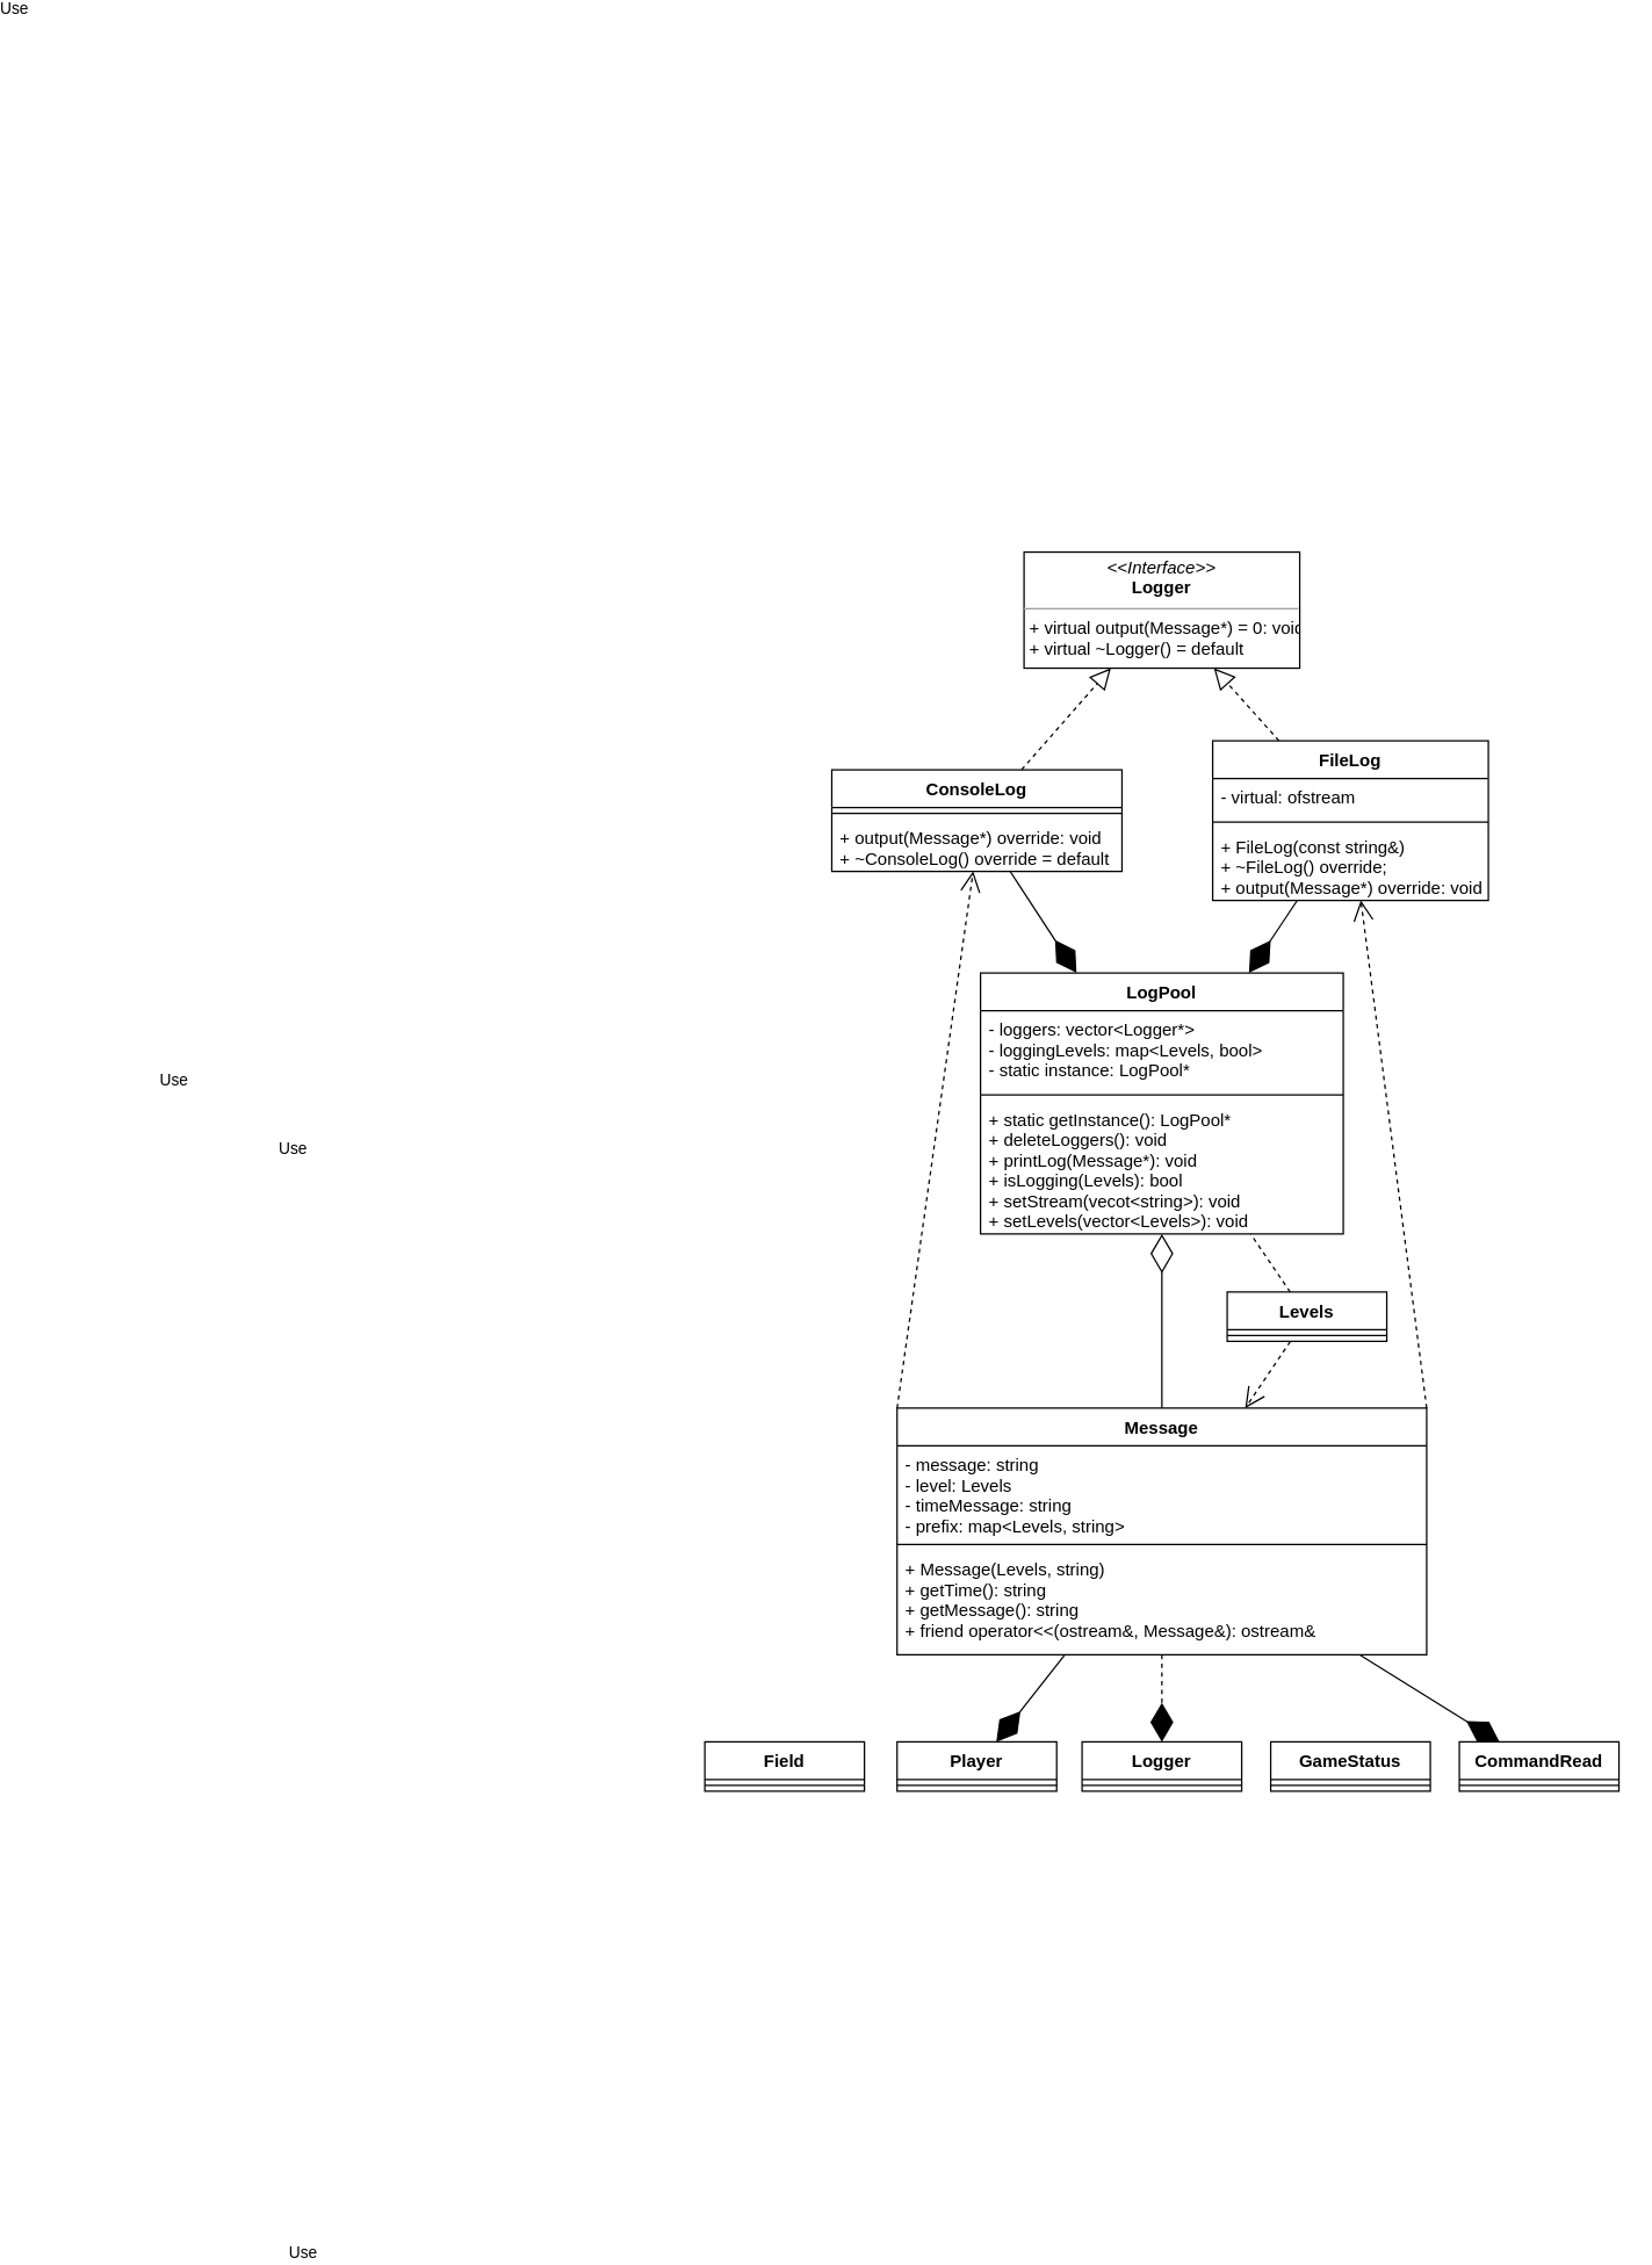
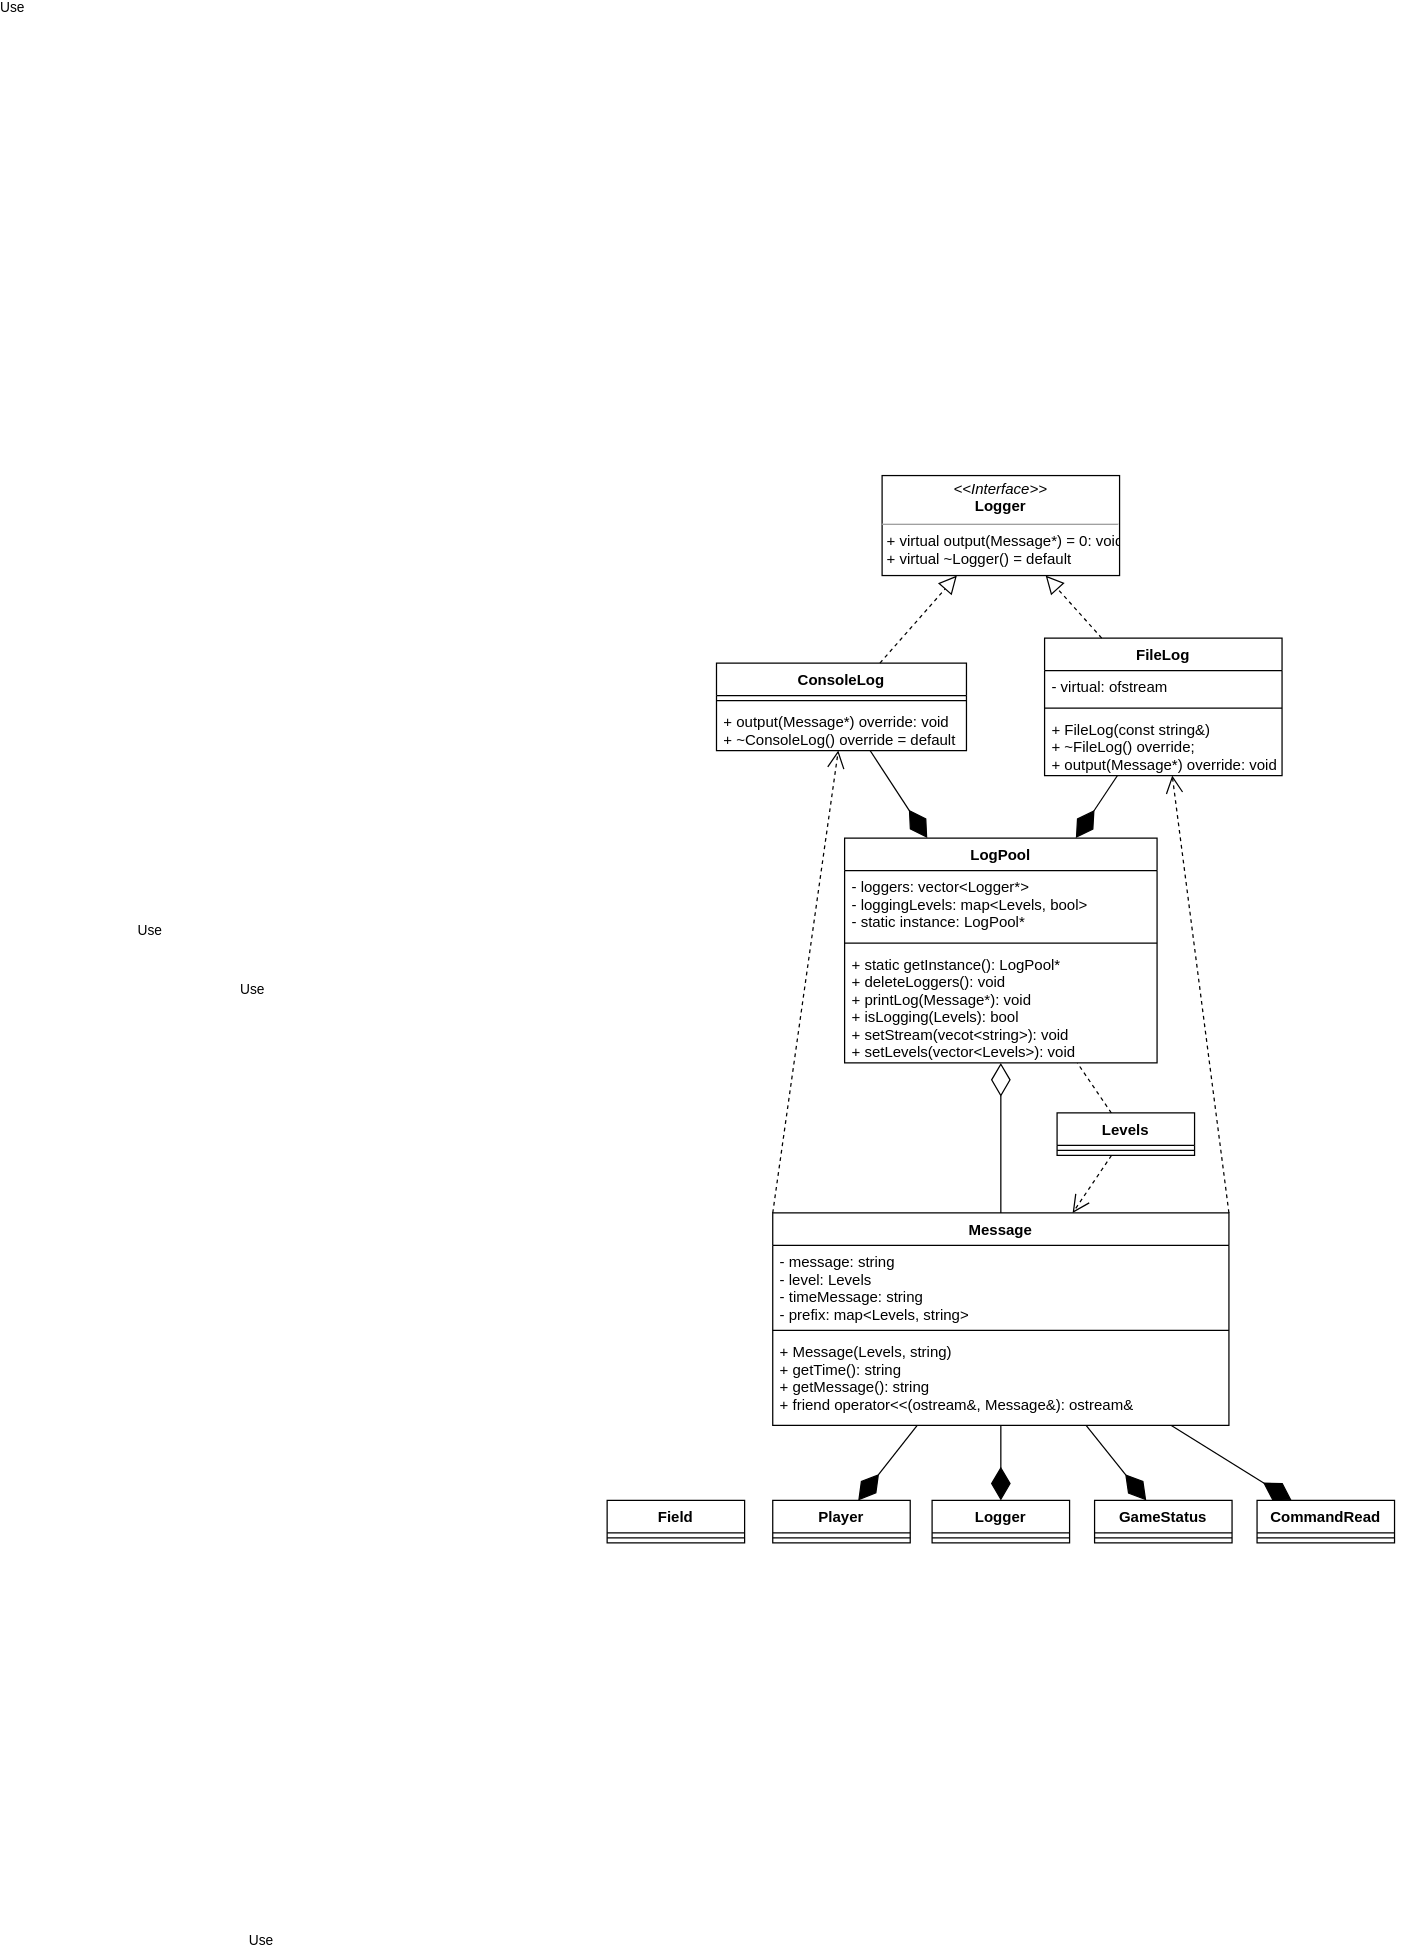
  <mxCell id="0" />
  <mxCell id="1" parent="0" />
  <mxCell id="2" value="&lt;p style=&quot;margin:0px;margin-top:4px;text-align:center;&quot;&gt;&lt;i&gt;&amp;lt;&amp;lt;Interface&amp;gt;&amp;gt;&lt;/i&gt;&lt;br&gt;&lt;b&gt;Logger&lt;/b&gt;&lt;/p&gt;&lt;hr size=&quot;1&quot;&gt;&lt;p style=&quot;margin:0px;margin-left:4px;&quot;&gt;&lt;/p&gt;&lt;p style=&quot;margin:0px;margin-left:4px;&quot;&gt;+ virtual output(Message*) = 0: void&lt;/p&gt;&lt;p style=&quot;margin:0px;margin-left:4px;&quot;&gt;+ virtual ~Logger() = default&lt;/p&gt;&lt;p style=&quot;margin:0px;margin-left:4px;&quot;&gt;&lt;br&gt;&lt;/p&gt;" style="verticalAlign=top;align=left;overflow=fill;fontSize=12;fontFamily=Helvetica;html=1;" vertex="1" parent="1"><mxGeometry x="240" y="20" width="190" height="80" as="geometry" /></mxCell>
  <mxCell id="3" value="ConsoleLog" style="swimlane;fontStyle=1;align=center;verticalAlign=top;childLayout=stackLayout;horizontal=1;startSize=26;horizontalStack=0;resizeParent=1;resizeParentMax=0;resizeLast=0;collapsible=1;marginBottom=0;" vertex="1" parent="1"><mxGeometry x="107.5" y="170" width="200" height="70" as="geometry" /></mxCell>
  <mxCell id="4" value="" style="line;strokeWidth=1;fillColor=none;align=left;verticalAlign=middle;spacingTop=-1;spacingLeft=3;spacingRight=3;rotatable=0;labelPosition=right;points=[];portConstraint=eastwest;strokeColor=inherit;" vertex="1" parent="3"><mxGeometry y="26" width="200" height="8" as="geometry" /></mxCell>
  <mxCell id="5" value="+ output(Message*) override: void&#10;+ ~ConsoleLog() override = default" style="text;strokeColor=none;fillColor=none;align=left;verticalAlign=top;spacingLeft=4;spacingRight=4;overflow=hidden;rotatable=0;points=[[0,0.5],[1,0.5]];portConstraint=eastwest;" vertex="1" parent="3"><mxGeometry y="34" width="200" height="36" as="geometry" /></mxCell>
  <mxCell id="6" value="" style="endArrow=block;dashed=1;endFill=0;endSize=12;html=1;rounded=0;" edge="1" parent="1" source="3" target="2"><mxGeometry width="160" relative="1" as="geometry"><mxPoint x="230" y="160" as="sourcePoint" /><mxPoint x="390" y="160" as="targetPoint" /></mxGeometry></mxCell>
  <mxCell id="7" value="FileLog" style="swimlane;fontStyle=1;align=center;verticalAlign=top;childLayout=stackLayout;horizontal=1;startSize=26;horizontalStack=0;resizeParent=1;resizeParentMax=0;resizeLast=0;collapsible=1;marginBottom=0;" vertex="1" parent="1"><mxGeometry x="370" y="150" width="190" height="110" as="geometry" /></mxCell>
  <mxCell id="8" value="- virtual: ofstream" style="text;strokeColor=none;fillColor=none;align=left;verticalAlign=top;spacingLeft=4;spacingRight=4;overflow=hidden;rotatable=0;points=[[0,0.5],[1,0.5]];portConstraint=eastwest;" vertex="1" parent="7"><mxGeometry y="26" width="190" height="26" as="geometry" /></mxCell>
  <mxCell id="9" value="" style="line;strokeWidth=1;fillColor=none;align=left;verticalAlign=middle;spacingTop=-1;spacingLeft=3;spacingRight=3;rotatable=0;labelPosition=right;points=[];portConstraint=eastwest;strokeColor=inherit;" vertex="1" parent="7"><mxGeometry y="52" width="190" height="8" as="geometry" /></mxCell>
  <mxCell id="10" value="+ FileLog(const string&amp;)&#10;+ ~FileLog() override;&#10;+ output(Message*) override: void" style="text;strokeColor=none;fillColor=none;align=left;verticalAlign=top;spacingLeft=4;spacingRight=4;overflow=hidden;rotatable=0;points=[[0,0.5],[1,0.5]];portConstraint=eastwest;" vertex="1" parent="7"><mxGeometry y="60" width="190" height="50" as="geometry" /></mxCell>
  <mxCell id="11" value="" style="endArrow=block;dashed=1;endFill=0;endSize=12;html=1;rounded=0;" edge="1" parent="1" source="7" target="2"><mxGeometry width="160" relative="1" as="geometry"><mxPoint x="230" y="160" as="sourcePoint" /><mxPoint x="390" y="160" as="targetPoint" /></mxGeometry></mxCell>
  <mxCell id="12" value="LogPool" style="swimlane;fontStyle=1;align=center;verticalAlign=top;childLayout=stackLayout;horizontal=1;startSize=26;horizontalStack=0;resizeParent=1;resizeParentMax=0;resizeLast=0;collapsible=1;marginBottom=0;" vertex="1" parent="1"><mxGeometry x="210" y="310" width="250" height="180" as="geometry" /></mxCell>
  <mxCell id="13" value="- loggers: vector&lt;Logger*&gt;&#10;- loggingLevels: map&lt;Levels, bool&gt;&#10;- static instance: LogPool*" style="text;strokeColor=none;fillColor=none;align=left;verticalAlign=top;spacingLeft=4;spacingRight=4;overflow=hidden;rotatable=0;points=[[0,0.5],[1,0.5]];portConstraint=eastwest;" vertex="1" parent="12"><mxGeometry y="26" width="250" height="54" as="geometry" /></mxCell>
  <mxCell id="14" value="" style="line;strokeWidth=1;fillColor=none;align=left;verticalAlign=middle;spacingTop=-1;spacingLeft=3;spacingRight=3;rotatable=0;labelPosition=right;points=[];portConstraint=eastwest;strokeColor=inherit;" vertex="1" parent="12"><mxGeometry y="80" width="250" height="8" as="geometry" /></mxCell>
  <mxCell id="15" value="+ static getInstance(): LogPool*&#10;+ deleteLoggers(): void&#10;+ printLog(Message*): void&#10;+ isLogging(Levels): bool&#10;+ setStream(vecot&lt;string&gt;): void&#10;+ setLevels(vector&lt;Levels&gt;): void" style="text;strokeColor=none;fillColor=none;align=left;verticalAlign=top;spacingLeft=4;spacingRight=4;overflow=hidden;rotatable=0;points=[[0,0.5],[1,0.5]];portConstraint=eastwest;" vertex="1" parent="12"><mxGeometry y="88" width="250" height="92" as="geometry" /></mxCell>
  <mxCell id="16" value="" style="endArrow=diamondThin;endFill=1;endSize=24;html=1;rounded=0;" edge="1" parent="1" source="3" target="12"><mxGeometry width="160" relative="1" as="geometry"><mxPoint x="250" y="180" as="sourcePoint" /><mxPoint x="410" y="180" as="targetPoint" /></mxGeometry></mxCell>
  <mxCell id="17" value="" style="endArrow=diamondThin;endFill=1;endSize=24;html=1;rounded=0;" edge="1" parent="1" source="7" target="12"><mxGeometry width="160" relative="1" as="geometry"><mxPoint x="20" y="280" as="sourcePoint" /><mxPoint x="180" y="280" as="targetPoint" /></mxGeometry></mxCell>
  <mxCell id="18" value="Levels" style="swimlane;fontStyle=1;align=center;verticalAlign=top;childLayout=stackLayout;horizontal=1;startSize=26;horizontalStack=0;resizeParent=1;resizeParentMax=0;resizeLast=0;collapsible=1;marginBottom=0;" vertex="1" parent="1"><mxGeometry x="380" y="530" width="110" height="34" as="geometry" /></mxCell>
  <mxCell id="19" value="" style="line;strokeWidth=1;fillColor=none;align=left;verticalAlign=middle;spacingTop=-1;spacingLeft=3;spacingRight=3;rotatable=0;labelPosition=right;points=[];portConstraint=eastwest;strokeColor=inherit;" vertex="1" parent="18"><mxGeometry y="26" width="110" height="8" as="geometry" /></mxCell>
  <mxCell id="20" value="Use" style="endArrow=none;endSize=12;dashed=1;html=1;rounded=0;" edge="1" parent="1" source="18" target="12"><mxGeometry x="-1" y="601" width="160" relative="1" as="geometry"><mxPoint x="250" y="420" as="sourcePoint" /><mxPoint x="410" y="420" as="targetPoint" /><mxPoint x="-184" y="324" as="offset" /></mxGeometry></mxCell>
  <mxCell id="21" value="Message" style="swimlane;fontStyle=1;align=center;verticalAlign=top;childLayout=stackLayout;horizontal=1;startSize=26;horizontalStack=0;resizeParent=1;resizeParentMax=0;resizeLast=0;collapsible=1;marginBottom=0;" vertex="1" parent="1"><mxGeometry x="152.5" y="610" width="365" height="170" as="geometry" /></mxCell>
  <mxCell id="22" value="- message: string&#10;- level: Levels&#10;- timeMessage: string&#10;- prefix: map&lt;Levels, string&gt;&#10;" style="text;strokeColor=none;fillColor=none;align=left;verticalAlign=top;spacingLeft=4;spacingRight=4;overflow=hidden;rotatable=0;points=[[0,0.5],[1,0.5]];portConstraint=eastwest;" vertex="1" parent="21"><mxGeometry y="26" width="365" height="64" as="geometry" /></mxCell>
  <mxCell id="23" value="" style="line;strokeWidth=1;fillColor=none;align=left;verticalAlign=middle;spacingTop=-1;spacingLeft=3;spacingRight=3;rotatable=0;labelPosition=right;points=[];portConstraint=eastwest;strokeColor=inherit;" vertex="1" parent="21"><mxGeometry y="90" width="365" height="8" as="geometry" /></mxCell>
  <mxCell id="24" value="+ Message(Levels, string)&#10;+ getTime(): string&#10;+ getMessage(): string&#10;+ friend operator&lt;&lt;(ostream&amp;, Message&amp;): ostream&amp;&#10;" style="text;strokeColor=none;fillColor=none;align=left;verticalAlign=top;spacingLeft=4;spacingRight=4;overflow=hidden;rotatable=0;points=[[0,0.5],[1,0.5]];portConstraint=eastwest;" vertex="1" parent="21"><mxGeometry y="98" width="365" height="72" as="geometry" /></mxCell>
  <mxCell id="25" value="Use" style="endArrow=open;endSize=12;dashed=1;html=1;rounded=0;" edge="1" parent="1" source="18" target="21"><mxGeometry x="-1" y="-559" width="160" relative="1" as="geometry"><mxPoint x="290" y="420" as="sourcePoint" /><mxPoint x="450" y="420" as="targetPoint" /><mxPoint x="-416" y="-605" as="offset" /></mxGeometry></mxCell>
  <mxCell id="26" value="" style="endArrow=diamondThin;endFill=0;endSize=24;html=1;rounded=0;" edge="1" parent="1" source="21" target="12"><mxGeometry width="160" relative="1" as="geometry"><mxPoint x="380" y="420" as="sourcePoint" /><mxPoint x="540" y="420" as="targetPoint" /></mxGeometry></mxCell>
  <mxCell id="27" value="Use" style="endArrow=open;endSize=12;dashed=1;html=1;rounded=0;exitX=0;exitY=0;exitDx=0;exitDy=0;" edge="1" parent="1" source="21" target="5"><mxGeometry x="-0.365" y="438" width="160" relative="1" as="geometry"><mxPoint x="240" y="340" as="sourcePoint" /><mxPoint x="400" y="340" as="targetPoint" /><mxPoint as="offset" /></mxGeometry></mxCell>
  <mxCell id="28" value="Use" style="endArrow=open;endSize=12;dashed=1;html=1;rounded=0;exitX=1;exitY=0;exitDx=0;exitDy=0;" edge="1" parent="1" source="21" target="7"><mxGeometry x="0.901" y="827" width="160" relative="1" as="geometry"><mxPoint x="240" y="340" as="sourcePoint" /><mxPoint x="400" y="340" as="targetPoint" /><mxPoint as="offset" /></mxGeometry></mxCell>
  <mxCell id="29" value="Field" style="swimlane;fontStyle=1;align=center;verticalAlign=top;childLayout=stackLayout;horizontal=1;startSize=26;horizontalStack=0;resizeParent=1;resizeParentMax=0;resizeLast=0;collapsible=1;marginBottom=0;" vertex="1" parent="1"><mxGeometry x="20" y="840" width="110" height="34" as="geometry" /></mxCell>
  <mxCell id="30" value="" style="line;strokeWidth=1;fillColor=none;align=left;verticalAlign=middle;spacingTop=-1;spacingLeft=3;spacingRight=3;rotatable=0;labelPosition=right;points=[];portConstraint=eastwest;strokeColor=inherit;" vertex="1" parent="29"><mxGeometry y="26" width="110" height="8" as="geometry" /></mxCell>
  <mxCell id="31" value="Player" style="swimlane;fontStyle=1;align=center;verticalAlign=top;childLayout=stackLayout;horizontal=1;startSize=26;horizontalStack=0;resizeParent=1;resizeParentMax=0;resizeLast=0;collapsible=1;marginBottom=0;" vertex="1" parent="1"><mxGeometry x="152.5" y="840" width="110" height="34" as="geometry" /></mxCell>
  <mxCell id="32" value="" style="line;strokeWidth=1;fillColor=none;align=left;verticalAlign=middle;spacingTop=-1;spacingLeft=3;spacingRight=3;rotatable=0;labelPosition=right;points=[];portConstraint=eastwest;strokeColor=inherit;" vertex="1" parent="31"><mxGeometry y="26" width="110" height="8" as="geometry" /></mxCell>
  <mxCell id="33" value="GameStatus" style="swimlane;fontStyle=1;align=center;verticalAlign=top;childLayout=stackLayout;horizontal=1;startSize=26;horizontalStack=0;resizeParent=1;resizeParentMax=0;resizeLast=0;collapsible=1;marginBottom=0;" vertex="1" parent="1"><mxGeometry x="410" y="840" width="110" height="34" as="geometry" /></mxCell>
  <mxCell id="34" value="" style="line;strokeWidth=1;fillColor=none;align=left;verticalAlign=middle;spacingTop=-1;spacingLeft=3;spacingRight=3;rotatable=0;labelPosition=right;points=[];portConstraint=eastwest;strokeColor=inherit;" vertex="1" parent="33"><mxGeometry y="26" width="110" height="8" as="geometry" /></mxCell>
  <mxCell id="35" value="CommandRead&#10;" style="swimlane;fontStyle=1;align=center;verticalAlign=top;childLayout=stackLayout;horizontal=1;startSize=26;horizontalStack=0;resizeParent=1;resizeParentMax=0;resizeLast=0;collapsible=1;marginBottom=0;" vertex="1" parent="1"><mxGeometry x="540" y="840" width="110" height="34" as="geometry" /></mxCell>
  <mxCell id="36" value="" style="line;strokeWidth=1;fillColor=none;align=left;verticalAlign=middle;spacingTop=-1;spacingLeft=3;spacingRight=3;rotatable=0;labelPosition=right;points=[];portConstraint=eastwest;strokeColor=inherit;" vertex="1" parent="35"><mxGeometry y="26" width="110" height="8" as="geometry" /></mxCell>
  <mxCell id="37" value="Logger" style="swimlane;fontStyle=1;align=center;verticalAlign=top;childLayout=stackLayout;horizontal=1;startSize=26;horizontalStack=0;resizeParent=1;resizeParentMax=0;resizeLast=0;collapsible=1;marginBottom=0;" vertex="1" parent="1"><mxGeometry x="280" y="840" width="110" height="34" as="geometry" /></mxCell>
  <mxCell id="38" value="" style="line;strokeWidth=1;fillColor=none;align=left;verticalAlign=middle;spacingTop=-1;spacingLeft=3;spacingRight=3;rotatable=0;labelPosition=right;points=[];portConstraint=eastwest;strokeColor=inherit;" vertex="1" parent="37"><mxGeometry y="26" width="110" height="8" as="geometry" /></mxCell>
- <mxCell id="39" value="" style="endArrow=diamondThin;endFill=1;endSize=24;html=1;rounded=0;dashed=1;" edge="1" parent="1" source="21" target="37"><mxGeometry width="160" relative="1" as="geometry"><mxPoint x="208.58" y="790" as="sourcePoint" /><mxPoint x="112.284" y="850" as="targetPoint" /></mxGeometry></mxCell>
+ <mxCell id="39" value="" style="endArrow=diamondThin;endFill=1;endSize=24;html=1;rounded=0;" edge="1" parent="1" source="21" target="37"><mxGeometry width="160" relative="1" as="geometry"><mxPoint x="208.58" y="790" as="sourcePoint" /><mxPoint x="112.284" y="850" as="targetPoint" /></mxGeometry></mxCell>
  <mxCell id="40" value="" style="endArrow=diamondThin;endFill=1;endSize=24;html=1;rounded=0;" edge="1" parent="1" source="21" target="31"><mxGeometry width="160" relative="1" as="geometry"><mxPoint x="208.58" y="790" as="sourcePoint" /><mxPoint x="112.284" y="850" as="targetPoint" /></mxGeometry></mxCell>
+ <mxCell id="41" value="" style="endArrow=diamondThin;endFill=1;endSize=24;html=1;rounded=0;" edge="1" parent="1" source="21" target="33"><mxGeometry width="160" relative="1" as="geometry"><mxPoint x="218.58" y="800" as="sourcePoint" /><mxPoint x="122.284" y="860" as="targetPoint" /></mxGeometry></mxCell>
  <mxCell id="42" value="" style="endArrow=diamondThin;endFill=1;endSize=24;html=1;rounded=0;" edge="1" parent="1" source="21" target="35"><mxGeometry width="160" relative="1" as="geometry"><mxPoint x="228.58" y="810" as="sourcePoint" /><mxPoint x="132.284" y="870" as="targetPoint" /></mxGeometry></mxCell>
